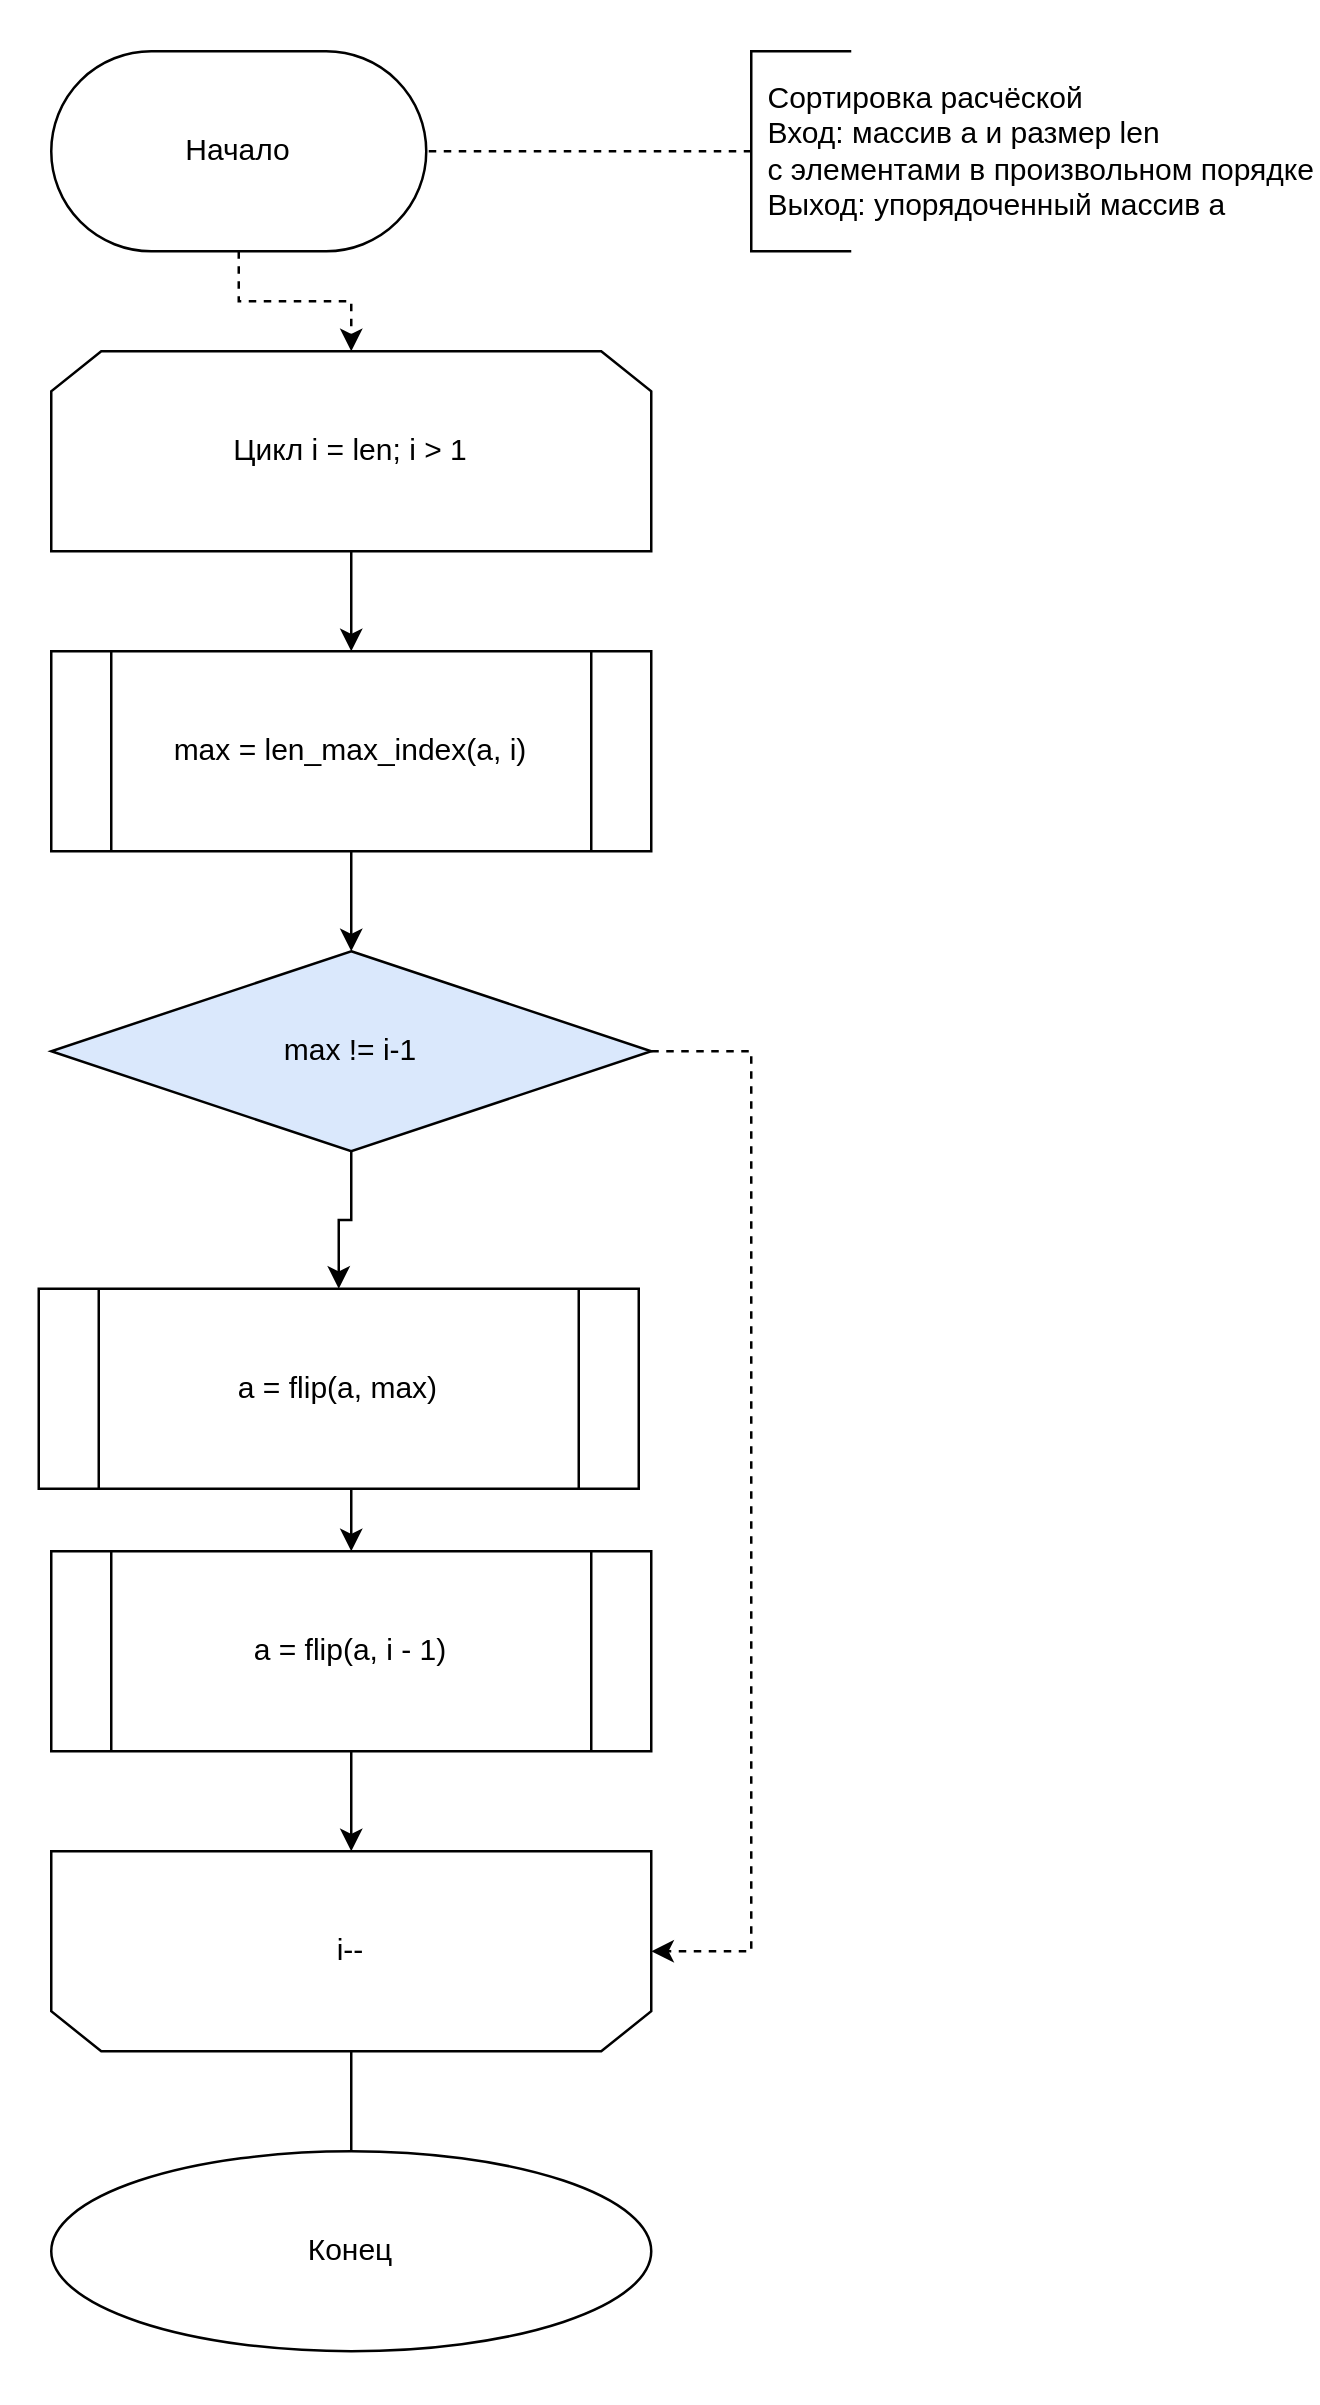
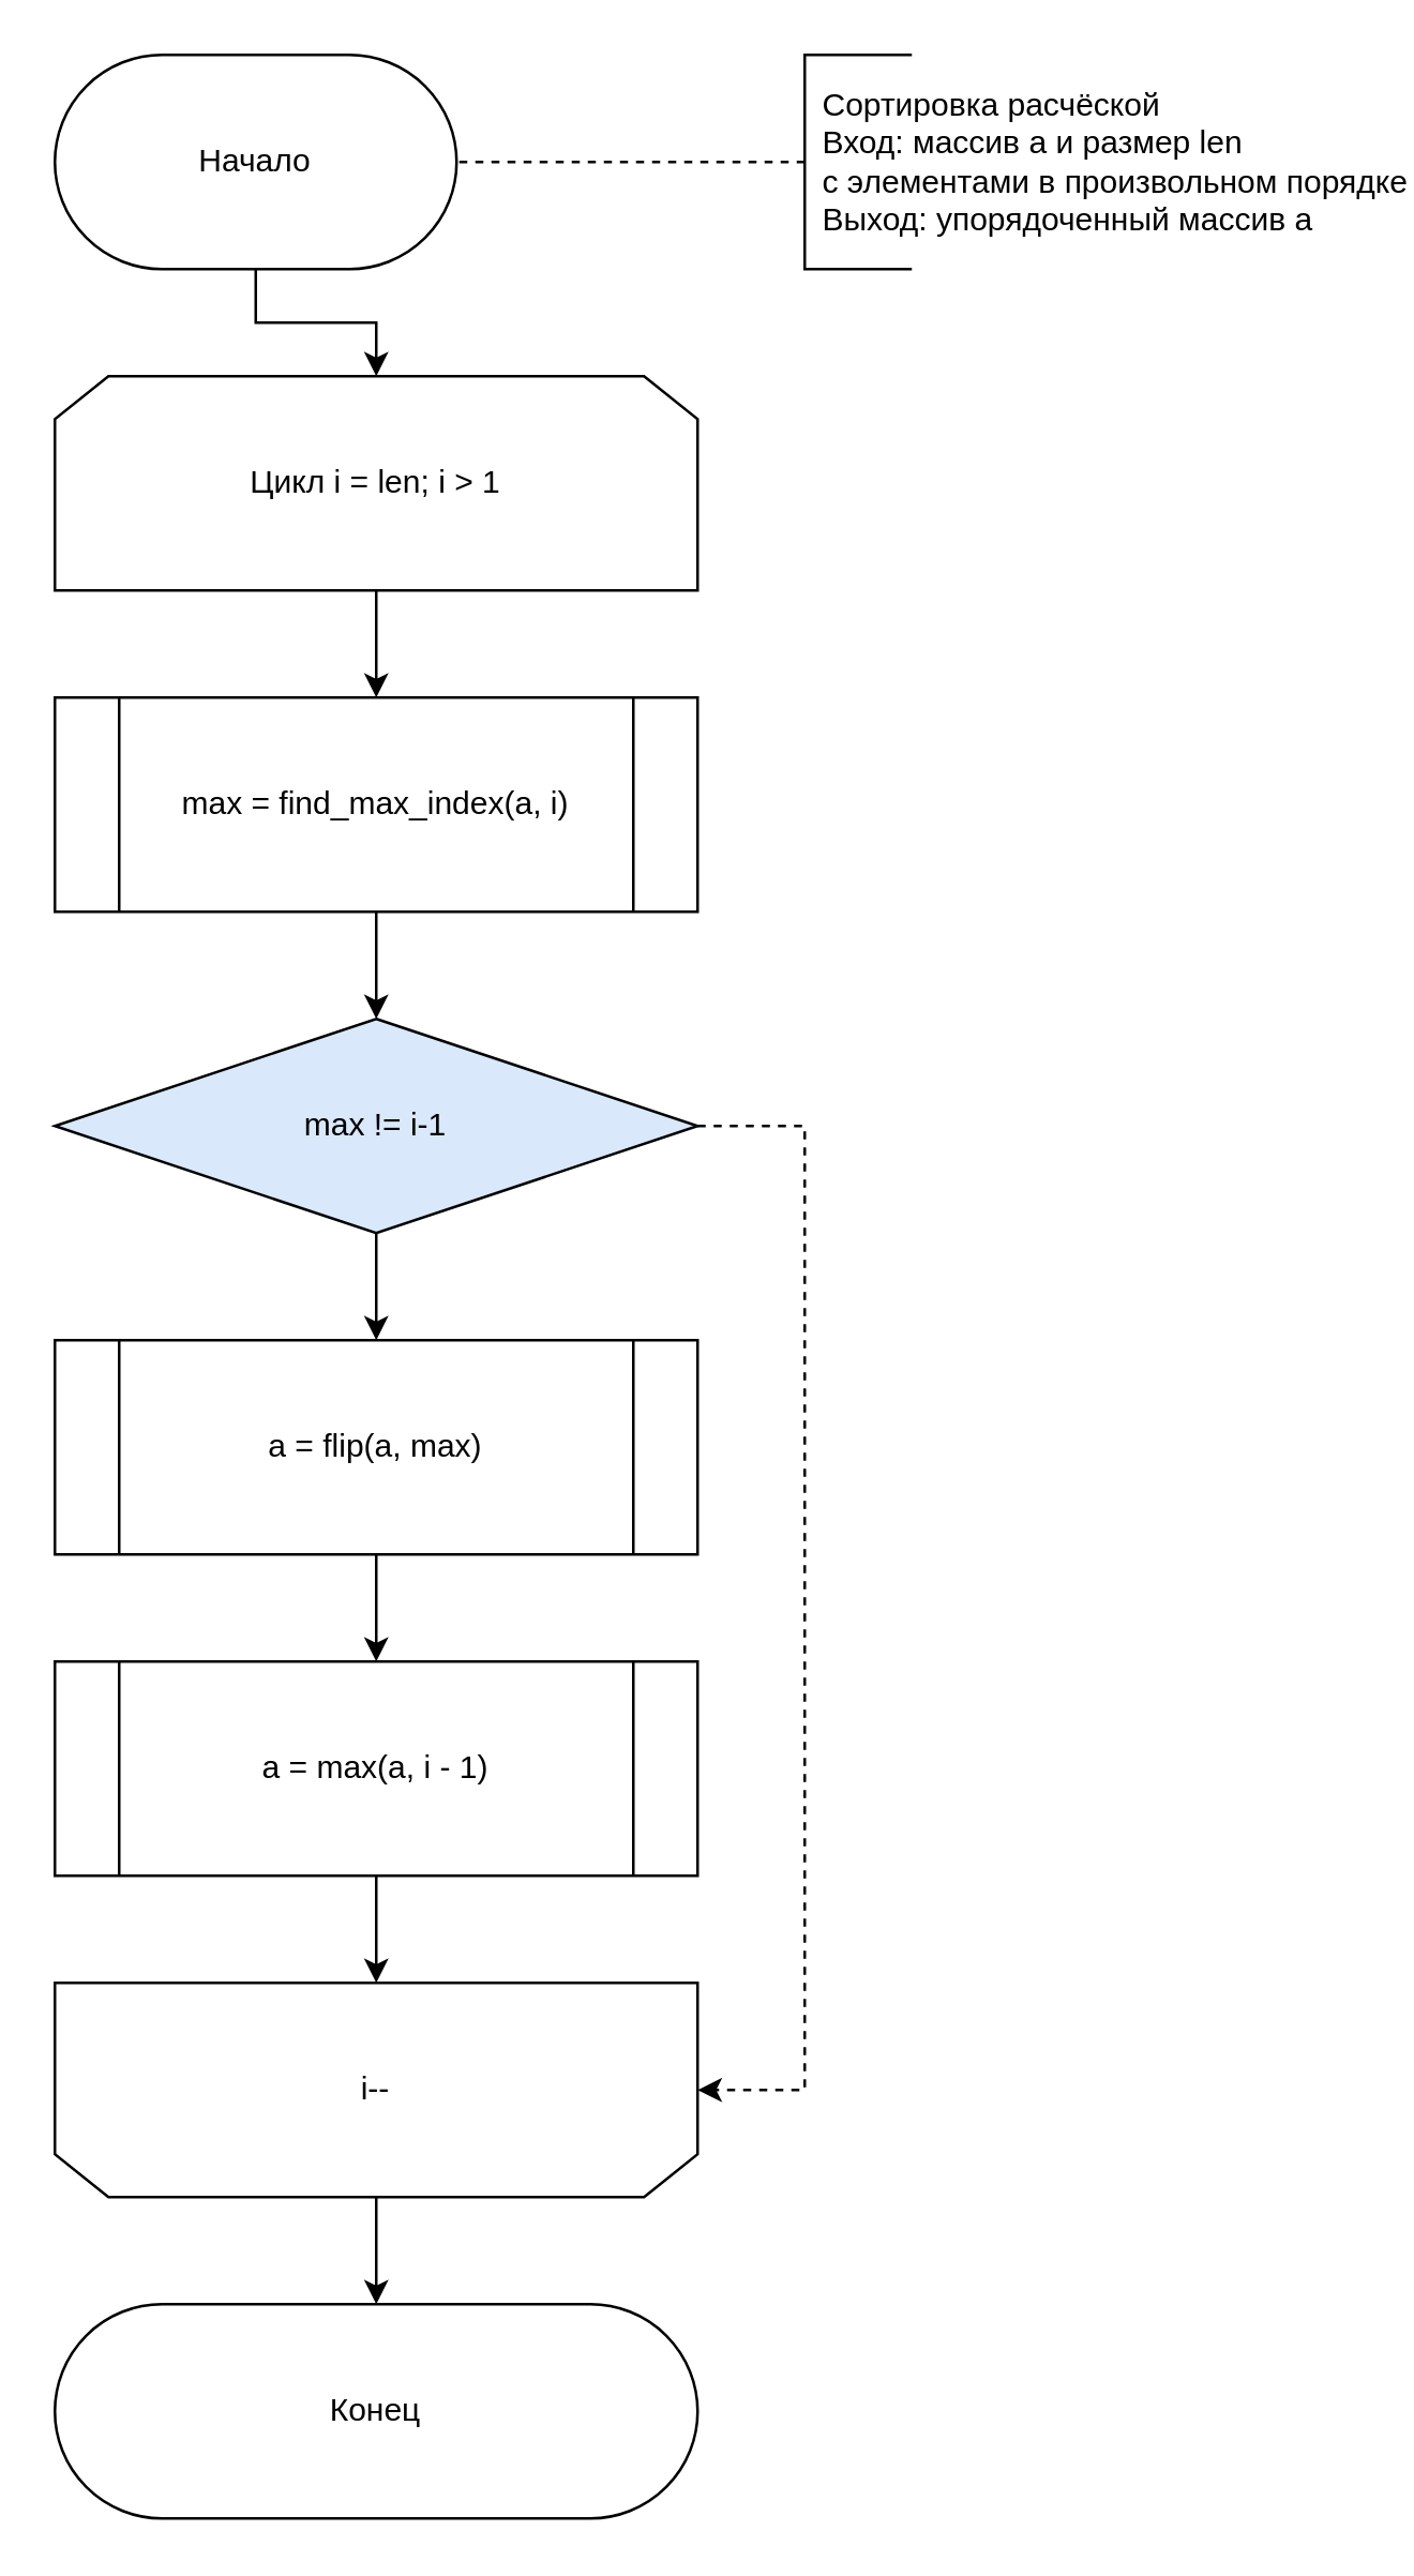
  <mxCell id="0" />
  <mxCell id="1" parent="0" />
- <mxCell id="2" style="edgeStyle=orthogonalEdgeStyle;rounded=0;orthogonalLoop=1;jettySize=auto;html=1;exitX=0.5;exitY=1;exitDx=0;exitDy=0;entryX=0.5;entryY=0;entryDx=0;entryDy=0;strokeColor=default;endArrow=classic;endFill=1;dashed=1;" edge="1" parent="1" source="3" target="7"><mxGeometry relative="1" as="geometry" /></mxCell>
+ <mxCell id="2" style="edgeStyle=orthogonalEdgeStyle;rounded=0;orthogonalLoop=1;jettySize=auto;html=1;exitX=0.5;exitY=1;exitDx=0;exitDy=0;entryX=0.5;entryY=0;entryDx=0;entryDy=0;strokeColor=default;endArrow=classic;endFill=1;" edge="1" parent="1" source="3" target="7"><mxGeometry relative="1" as="geometry" /></mxCell>
  <mxCell id="3" value="Начало" style="rounded=1;whiteSpace=wrap;html=1;shadow=0;arcSize=50;" vertex="1" parent="1"><mxGeometry x="20" y="20" width="150" height="80" as="geometry" /></mxCell>
  <mxCell id="4" style="orthogonalLoop=1;jettySize=auto;html=1;exitX=0;exitY=0.5;exitDx=0;exitDy=0;exitPerimeter=0;entryX=1;entryY=0.5;entryDx=0;entryDy=0;strokeColor=default;rounded=0;dashed=1;endArrow=none;endFill=0;" edge="1" parent="1" source="5" target="3"><mxGeometry relative="1" as="geometry" /></mxCell>
  <mxCell id="5" value="Сортировка расчёской&lt;br&gt;Вход: массив a и размер len&amp;nbsp;&lt;br&gt;с элементами в произвольном порядке&lt;br&gt;Выход: упорядоченный массив a" style="strokeWidth=1;html=1;shape=mxgraph.flowchart.annotation_1;align=left;pointerEvents=1;rounded=0;shadow=0;spacingLeft=5;" vertex="1" parent="1"><mxGeometry x="300" y="20" width="40" height="80" as="geometry" /></mxCell>
  <mxCell id="6" style="edgeStyle=orthogonalEdgeStyle;rounded=0;orthogonalLoop=1;jettySize=auto;html=1;exitX=0.5;exitY=1;exitDx=0;exitDy=0;strokeColor=default;endArrow=classic;endFill=1;" edge="1" parent="1" source="7" target="9"><mxGeometry relative="1" as="geometry" /></mxCell>
  <mxCell id="7" value="Цикл i = len; i &amp;gt; 1" style="shape=loopLimit;whiteSpace=wrap;html=1;rounded=0;shadow=0;rotation=0;strokeWidth=1;" vertex="1" parent="1"><mxGeometry x="20" y="140" width="240" height="80" as="geometry" /></mxCell>
  <mxCell id="8" style="edgeStyle=orthogonalEdgeStyle;rounded=0;orthogonalLoop=1;jettySize=auto;html=1;exitX=0.5;exitY=1;exitDx=0;exitDy=0;entryX=0.5;entryY=0;entryDx=0;entryDy=0;strokeColor=default;endArrow=classic;endFill=1;" edge="1" parent="1" source="9" target="12"><mxGeometry relative="1" as="geometry" /></mxCell>
- <mxCell id="9" value="max = len_max_index(a, i)" style="shape=process;whiteSpace=wrap;html=1;backgroundOutline=1;rounded=0;shadow=0;strokeWidth=1;" vertex="1" parent="1"><mxGeometry x="20" y="260" width="240" height="80" as="geometry" /></mxCell>
+ <mxCell id="9" value="max = find_max_index(a, i)" style="shape=process;whiteSpace=wrap;html=1;backgroundOutline=1;rounded=0;shadow=0;strokeWidth=1;" vertex="1" parent="1"><mxGeometry x="20" y="260" width="240" height="80" as="geometry" /></mxCell>
  <mxCell id="10" style="edgeStyle=orthogonalEdgeStyle;rounded=0;orthogonalLoop=1;jettySize=auto;html=1;exitX=1;exitY=0.5;exitDx=0;exitDy=0;entryX=0;entryY=0.5;entryDx=0;entryDy=0;strokeColor=default;endArrow=classic;endFill=1;dashed=1;" edge="1" parent="1" source="12" target="18"><mxGeometry relative="1" as="geometry"><Array as="points"><mxPoint x="300" y="420" /><mxPoint x="300" y="780" /></Array></mxGeometry></mxCell>
  <mxCell id="11" style="edgeStyle=orthogonalEdgeStyle;rounded=0;orthogonalLoop=1;jettySize=auto;html=1;exitX=0.5;exitY=1;exitDx=0;exitDy=0;strokeColor=default;endArrow=classic;endFill=1;" edge="1" parent="1" source="12" target="14"><mxGeometry relative="1" as="geometry" /></mxCell>
  <mxCell id="12" value="max != i-1" style="rhombus;whiteSpace=wrap;html=1;rounded=0;shadow=0;strokeWidth=1;fillColor=#dae8fc;" vertex="1" parent="1"><mxGeometry x="20" y="380" width="240" height="80" as="geometry" /></mxCell>
  <mxCell id="13" style="edgeStyle=orthogonalEdgeStyle;rounded=0;orthogonalLoop=1;jettySize=auto;html=1;exitX=0.5;exitY=1;exitDx=0;exitDy=0;entryX=0.5;entryY=0;entryDx=0;entryDy=0;strokeColor=default;endArrow=classic;endFill=1;" edge="1" parent="1" source="14" target="16"><mxGeometry relative="1" as="geometry" /></mxCell>
- <mxCell id="14" value="a = flip(a, max)" style="shape=process;whiteSpace=wrap;html=1;backgroundOutline=1;rounded=0;shadow=0;strokeWidth=1;" vertex="1" parent="1"><mxGeometry x="15" y="515" width="240" height="80" as="geometry" /></mxCell>
+ <mxCell id="14" value="a = flip(a, max)" style="shape=process;whiteSpace=wrap;html=1;backgroundOutline=1;rounded=0;shadow=0;strokeWidth=1;" vertex="1" parent="1"><mxGeometry x="20" y="500" width="240" height="80" as="geometry" /></mxCell>
  <mxCell id="15" style="edgeStyle=orthogonalEdgeStyle;rounded=0;orthogonalLoop=1;jettySize=auto;html=1;exitX=0.5;exitY=1;exitDx=0;exitDy=0;entryX=0.5;entryY=1;entryDx=0;entryDy=0;strokeColor=default;endArrow=classic;endFill=1;" edge="1" parent="1" source="16" target="18"><mxGeometry relative="1" as="geometry" /></mxCell>
- <mxCell id="16" value="a = flip(a, i - 1)" style="shape=process;whiteSpace=wrap;html=1;backgroundOutline=1;rounded=0;shadow=0;strokeWidth=1;" vertex="1" parent="1"><mxGeometry x="20" y="620" width="240" height="80" as="geometry" /></mxCell>
- <mxCell id="17" style="edgeStyle=orthogonalEdgeStyle;rounded=0;orthogonalLoop=1;jettySize=auto;html=1;exitX=0.5;exitY=0;exitDx=0;exitDy=0;strokeColor=default;endArrow=none;endFill=1;" edge="1" parent="1" source="18" target="19"><mxGeometry relative="1" as="geometry" /></mxCell>
+ <mxCell id="16" value="a = max(a, i - 1)" style="shape=process;whiteSpace=wrap;html=1;backgroundOutline=1;rounded=0;shadow=0;strokeWidth=1;" vertex="1" parent="1"><mxGeometry x="20" y="620" width="240" height="80" as="geometry" /></mxCell>
+ <mxCell id="17" style="edgeStyle=orthogonalEdgeStyle;rounded=0;orthogonalLoop=1;jettySize=auto;html=1;exitX=0.5;exitY=0;exitDx=0;exitDy=0;strokeColor=default;endArrow=classic;endFill=1;" edge="1" parent="1" source="18" target="19"><mxGeometry relative="1" as="geometry" /></mxCell>
  <mxCell id="18" value="i--" style="shape=loopLimit;whiteSpace=wrap;rounded=0;shadow=0;rotation=0;perimeter=rectanglePerimeter;html=1;horizontal=1;verticalAlign=middle;direction=west;strokeWidth=1;" vertex="1" parent="1"><mxGeometry x="20" y="740" width="240" height="80" as="geometry" /></mxCell>
- <mxCell id="19" value="Конец" style="ellipse;whiteSpace=wrap;html=1;shadow=0;arcSize=50;" vertex="1" parent="1"><mxGeometry x="20" y="860" width="240" height="80" as="geometry" /></mxCell>
+ <mxCell id="19" value="Конец" style="rounded=1;whiteSpace=wrap;html=1;shadow=0;arcSize=50;" vertex="1" parent="1"><mxGeometry x="20" y="860" width="240" height="80" as="geometry" /></mxCell>
